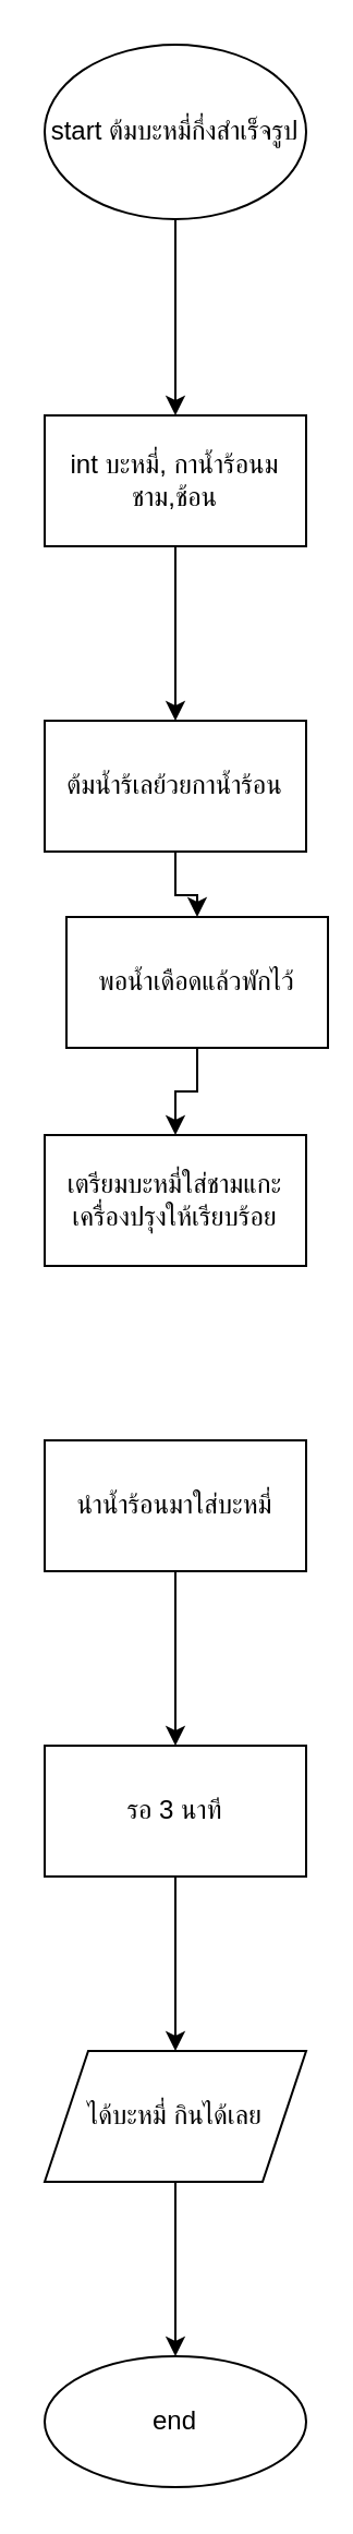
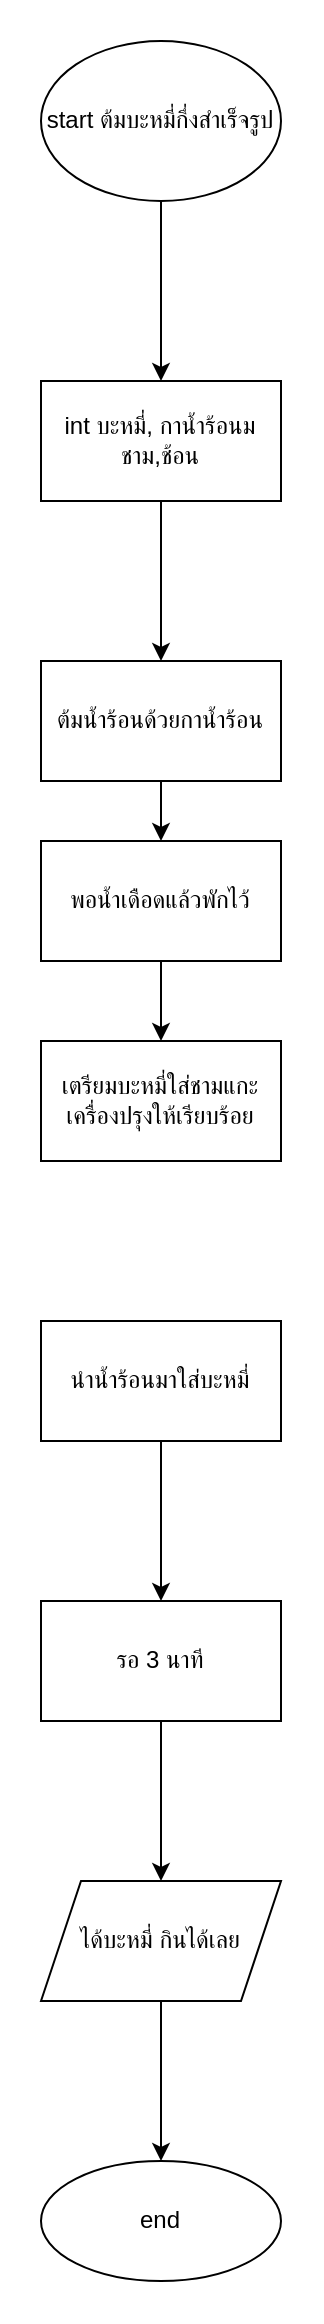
  <mxCell id="0" />
  <mxCell id="1" parent="0" />
  <mxCell id="2" value="" style="edgeStyle=orthogonalEdgeStyle;rounded=0;orthogonalLoop=1;jettySize=auto;html=1;" edge="1" parent="1" source="3" target="5"><mxGeometry relative="1" as="geometry" /></mxCell>
  <mxCell id="3" value="start ต้มบะหมี่กึ่งสำเร็จรูป" style="ellipse;whiteSpace=wrap;html=1;" vertex="1" parent="1"><mxGeometry x="20" y="20" width="120" height="80" as="geometry" /></mxCell>
  <mxCell id="4" value="" style="edgeStyle=orthogonalEdgeStyle;rounded=0;orthogonalLoop=1;jettySize=auto;html=1;" edge="1" parent="1" source="5" target="7"><mxGeometry relative="1" as="geometry" /></mxCell>
  <mxCell id="5" value="int บะหมี่, กาน้ำร้อนมชาม,ช้อน" style="whiteSpace=wrap;html=1;" vertex="1" parent="1"><mxGeometry x="20" y="190" width="120" height="60" as="geometry" /></mxCell>
  <mxCell id="6" value="" style="edgeStyle=orthogonalEdgeStyle;rounded=0;orthogonalLoop=1;jettySize=auto;html=1;" edge="1" parent="1" source="7" target="10"><mxGeometry relative="1" as="geometry" /></mxCell>
- <mxCell id="7" value="ต้มน้ำร้เลย้วยกาน้ำร้อน" style="whiteSpace=wrap;html=1;" vertex="1" parent="1"><mxGeometry x="20" y="330" width="120" height="60" as="geometry" /></mxCell>
+ <mxCell id="7" value="ต้มน้ำร้อนด้วยกาน้ำร้อน" style="whiteSpace=wrap;html=1;" vertex="1" parent="1"><mxGeometry x="20" y="330" width="120" height="60" as="geometry" /></mxCell>
  <mxCell id="8" value="เตรียมบะหมี่ใส่ชามแกะเครื่องปรุงให้เรียบร้อย" style="rounded=0;whiteSpace=wrap;html=1;" vertex="1" parent="1"><mxGeometry x="20" y="520" width="120" height="60" as="geometry" /></mxCell>
  <mxCell id="9" value="" style="edgeStyle=orthogonalEdgeStyle;rounded=0;orthogonalLoop=1;jettySize=auto;html=1;" edge="1" parent="1" source="10" target="8"><mxGeometry relative="1" as="geometry" /></mxCell>
- <mxCell id="10" value="พอน้ำเดือดแล้วพักไว้" style="whiteSpace=wrap;html=1;" vertex="1" parent="1"><mxGeometry x="30" y="420" width="120" height="60" as="geometry" /></mxCell>
+ <mxCell id="10" value="พอน้ำเดือดแล้วพักไว้" style="whiteSpace=wrap;html=1;" vertex="1" parent="1"><mxGeometry x="20" y="420" width="120" height="60" as="geometry" /></mxCell>
  <mxCell id="11" value="" style="edgeStyle=orthogonalEdgeStyle;rounded=0;orthogonalLoop=1;jettySize=auto;html=1;" edge="1" parent="1" source="12" target="14"><mxGeometry relative="1" as="geometry" /></mxCell>
  <mxCell id="12" value="นำน้ำร้อนมาใส่บะหมี่" style="whiteSpace=wrap;html=1;rounded=0;" vertex="1" parent="1"><mxGeometry x="20" y="660" width="120" height="60" as="geometry" /></mxCell>
  <mxCell id="13" value="" style="edgeStyle=orthogonalEdgeStyle;rounded=0;orthogonalLoop=1;jettySize=auto;html=1;" edge="1" parent="1" source="14" target="16"><mxGeometry relative="1" as="geometry" /></mxCell>
  <mxCell id="14" value="รอ 3 นาที" style="whiteSpace=wrap;html=1;rounded=0;" vertex="1" parent="1"><mxGeometry x="20" y="800" width="120" height="60" as="geometry" /></mxCell>
  <mxCell id="15" value="" style="edgeStyle=orthogonalEdgeStyle;rounded=0;orthogonalLoop=1;jettySize=auto;html=1;" edge="1" parent="1" source="16" target="17"><mxGeometry relative="1" as="geometry" /></mxCell>
  <mxCell id="16" value="ได้บะหมี่ กินได้เลย" style="shape=parallelogram;perimeter=parallelogramPerimeter;whiteSpace=wrap;html=1;fixedSize=1;rounded=0;" vertex="1" parent="1"><mxGeometry x="20" y="940" width="120" height="60" as="geometry" /></mxCell>
  <mxCell id="17" value="end" style="ellipse;whiteSpace=wrap;html=1;rounded=0;" vertex="1" parent="1"><mxGeometry x="20" y="1080" width="120" height="60" as="geometry" /></mxCell>
